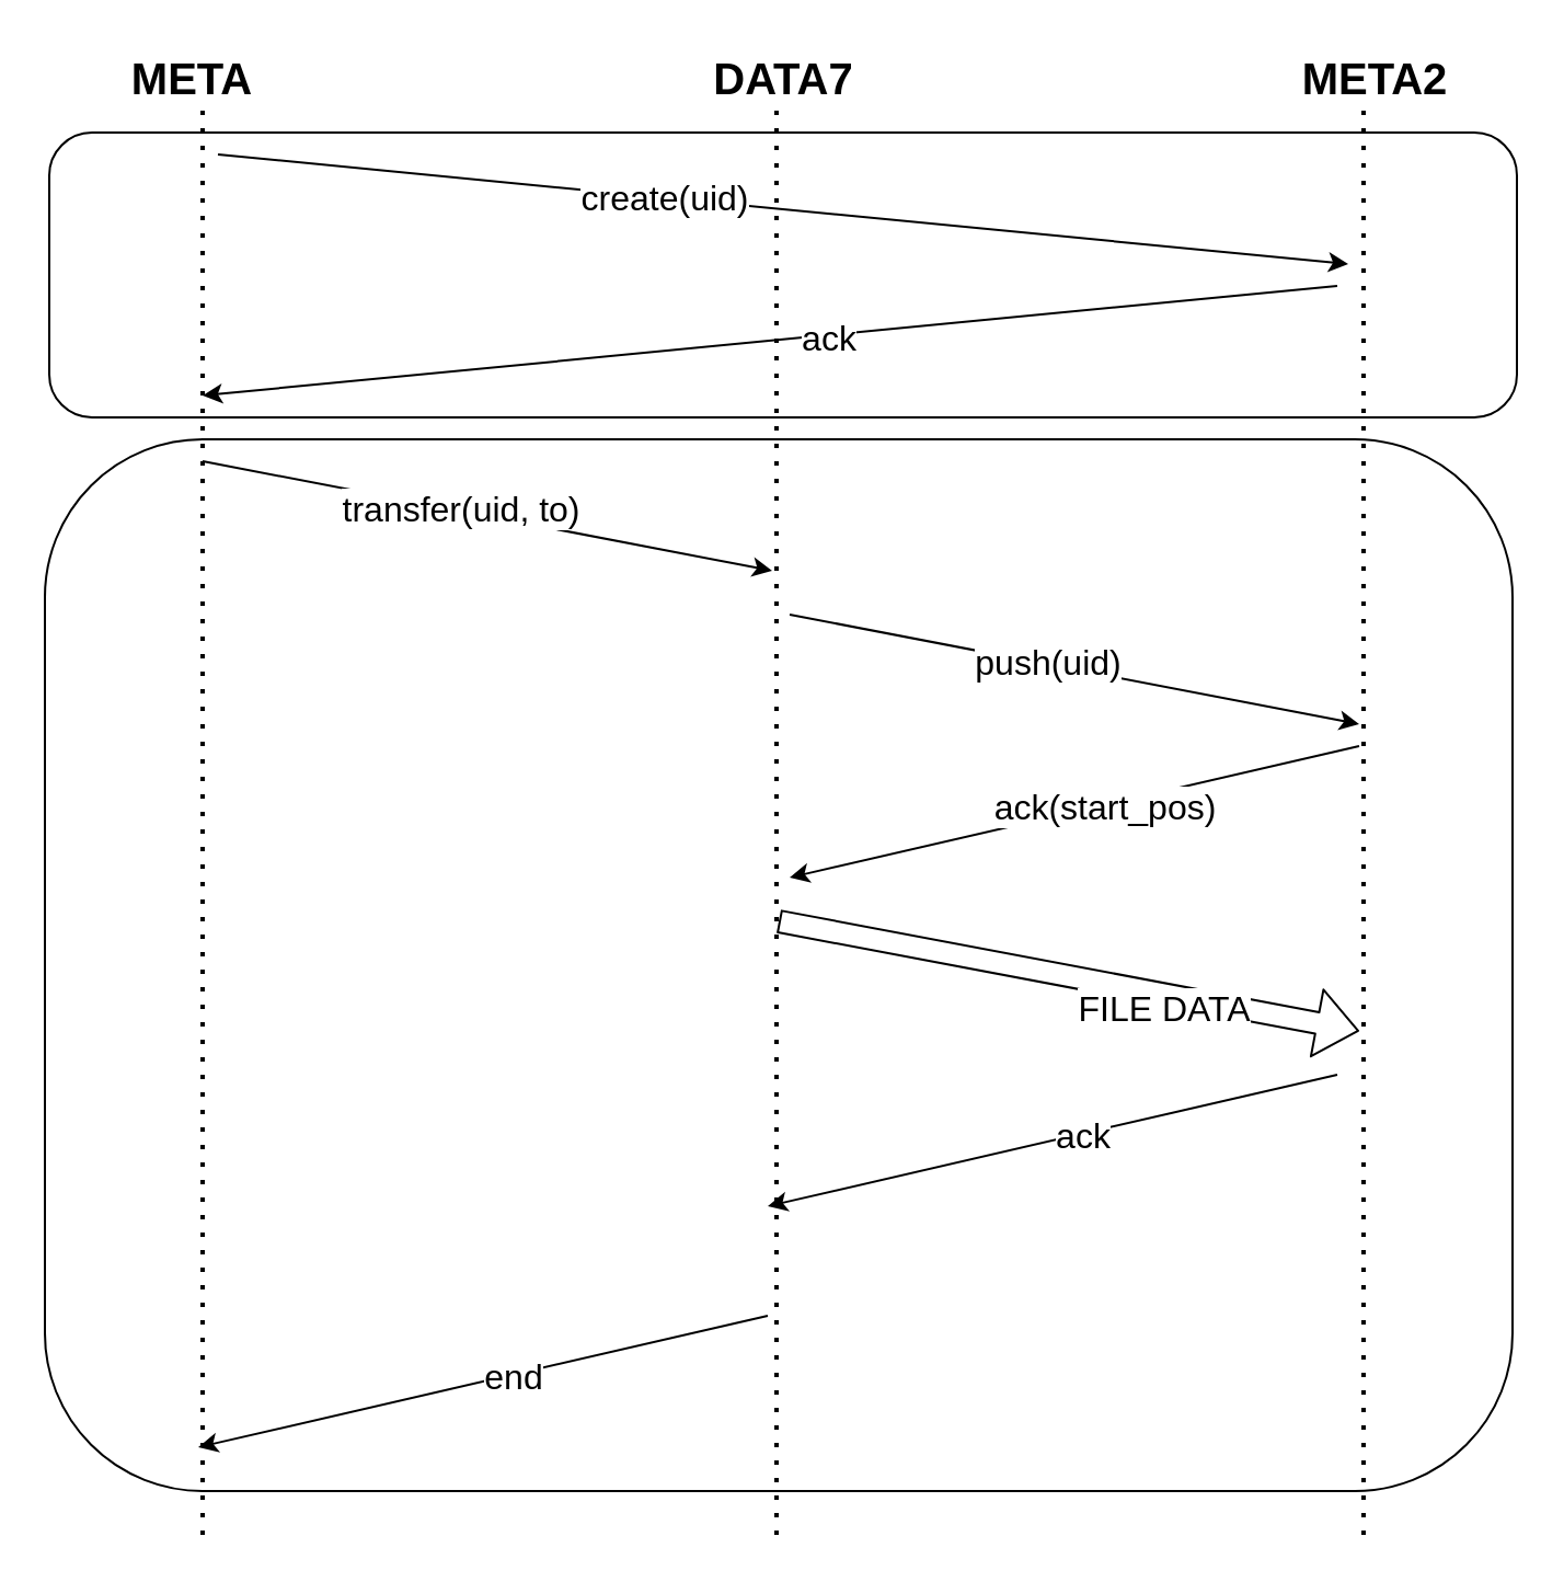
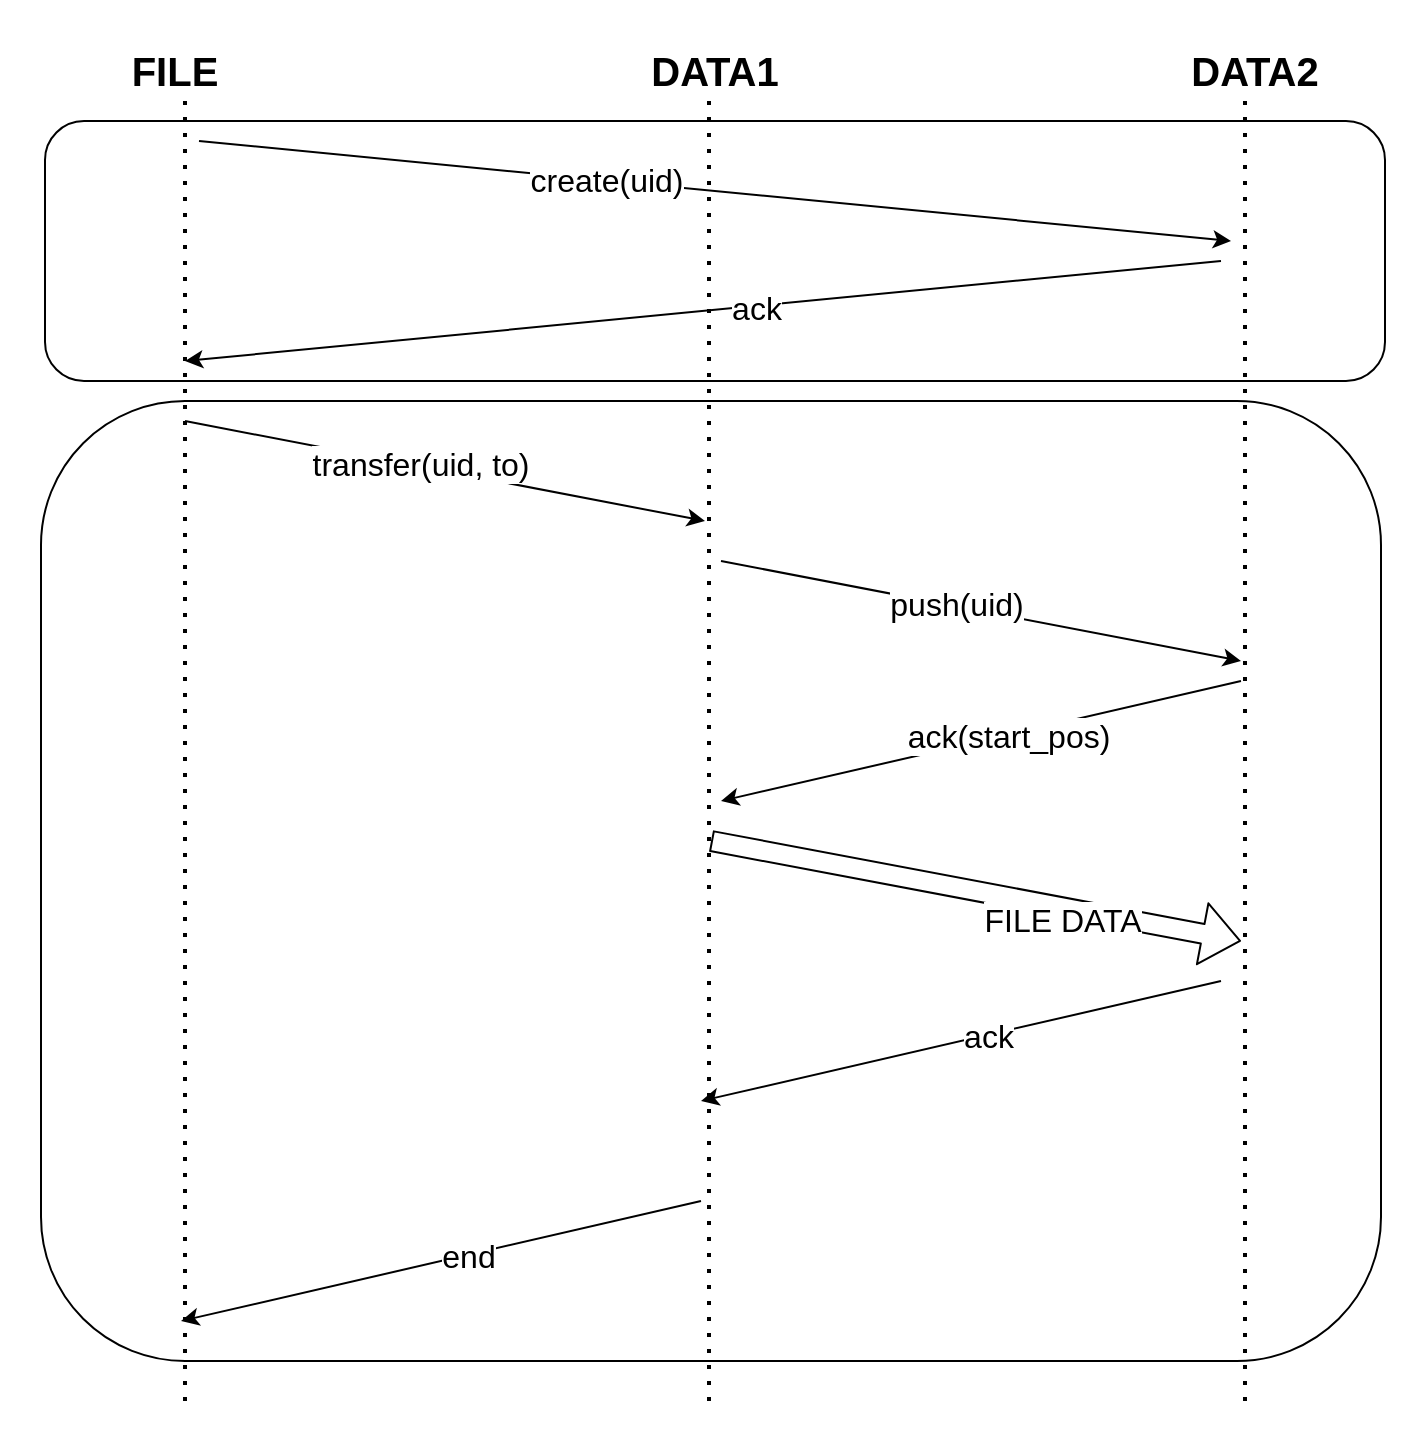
  <mxCell id="0" />
  <mxCell id="1" parent="0" />
  <mxCell id="2" value="" style="rounded=1;whiteSpace=wrap;html=1;" parent="1" vertex="1"><mxGeometry x="20" y="200" width="670" height="480" as="geometry" /></mxCell>
  <mxCell id="3" value="" style="rounded=1;whiteSpace=wrap;html=1;" parent="1" vertex="1"><mxGeometry x="22" y="60" width="670" height="130" as="geometry" /></mxCell>
  <mxCell id="4" value="" style="endArrow=classic;html=1;fontSize=20;" parent="1" edge="1"><mxGeometry width="50" height="50" relative="1" as="geometry"><mxPoint x="99" y="70" as="sourcePoint" /><mxPoint x="615" y="120" as="targetPoint" /></mxGeometry></mxCell>
  <mxCell id="5" value="&lt;div&gt;create(uid)&lt;/div&gt;" style="edgeLabel;html=1;align=center;verticalAlign=middle;resizable=0;points=[];fontSize=16;" parent="4" vertex="1" connectable="0"><mxGeometry x="-0.102" y="1" relative="1" as="geometry"><mxPoint x="-29.01" y="-1.48" as="offset" /></mxGeometry></mxCell>
  <mxCell id="6" value="" style="endArrow=none;dashed=1;html=1;dashPattern=1 3;strokeWidth=2;fontSize=12;" parent="1" edge="1"><mxGeometry width="50" height="50" relative="1" as="geometry"><mxPoint x="354" y="700" as="sourcePoint" /><mxPoint x="354" y="50" as="targetPoint" /></mxGeometry></mxCell>
- <mxCell id="7" value="META" style="text;html=1;align=center;verticalAlign=middle;resizable=0;points=[];autosize=1;fontSize=20;fontStyle=1" parent="1" vertex="1"><mxGeometry x="52" y="20" width="70" height="30" as="geometry" /></mxCell>
- <mxCell id="8" value="DATA7" style="text;html=1;align=center;verticalAlign=middle;resizable=0;points=[];autosize=1;fontSize=20;fontStyle=1" parent="1" vertex="1"><mxGeometry x="317" y="20" width="80" height="30" as="geometry" /></mxCell>
- <mxCell id="9" value="META2" style="text;html=1;align=center;verticalAlign=middle;resizable=0;points=[];autosize=1;fontSize=20;fontStyle=1" parent="1" vertex="1"><mxGeometry x="587" y="20" width="80" height="30" as="geometry" /></mxCell>
+ <mxCell id="7" value="FILE" style="text;html=1;align=center;verticalAlign=middle;resizable=0;points=[];autosize=1;fontSize=20;fontStyle=1" parent="1" vertex="1"><mxGeometry x="52" y="20" width="70" height="30" as="geometry" /></mxCell>
+ <mxCell id="8" value="DATA1" style="text;html=1;align=center;verticalAlign=middle;resizable=0;points=[];autosize=1;fontSize=20;fontStyle=1" parent="1" vertex="1"><mxGeometry x="317" y="20" width="80" height="30" as="geometry" /></mxCell>
+ <mxCell id="9" value="DATA2" style="text;html=1;align=center;verticalAlign=middle;resizable=0;points=[];autosize=1;fontSize=20;fontStyle=1" parent="1" vertex="1"><mxGeometry x="587" y="20" width="80" height="30" as="geometry" /></mxCell>
  <mxCell id="10" value="" style="endArrow=classic;html=1;fontSize=20;" parent="1" edge="1"><mxGeometry width="50" height="50" relative="1" as="geometry"><mxPoint x="92" y="210" as="sourcePoint" /><mxPoint x="352" y="260" as="targetPoint" /></mxGeometry></mxCell>
  <mxCell id="11" value="&lt;div&gt;transfer(uid, to)&lt;/div&gt;" style="edgeLabel;html=1;align=center;verticalAlign=middle;resizable=0;points=[];fontSize=16;" parent="10" vertex="1" connectable="0"><mxGeometry x="-0.102" y="1" relative="1" as="geometry"><mxPoint as="offset" /></mxGeometry></mxCell>
  <mxCell id="12" value="" style="endArrow=none;dashed=1;html=1;dashPattern=1 3;strokeWidth=2;fontSize=12;" parent="1" edge="1"><mxGeometry width="50" height="50" relative="1" as="geometry"><mxPoint x="92" y="700" as="sourcePoint" /><mxPoint x="92" y="50" as="targetPoint" /></mxGeometry></mxCell>
  <mxCell id="13" value="" style="endArrow=none;dashed=1;html=1;dashPattern=1 3;strokeWidth=2;fontSize=12;" parent="1" edge="1"><mxGeometry width="50" height="50" relative="1" as="geometry"><mxPoint x="622" y="700" as="sourcePoint" /><mxPoint x="622" y="50" as="targetPoint" /></mxGeometry></mxCell>
  <mxCell id="14" value="" style="endArrow=classic;html=1;fontSize=20;" parent="1" edge="1"><mxGeometry width="50" height="50" relative="1" as="geometry"><mxPoint x="610" y="130" as="sourcePoint" /><mxPoint x="92" y="180" as="targetPoint" /></mxGeometry></mxCell>
  <mxCell id="15" value="&lt;div&gt;ack&lt;/div&gt;" style="edgeLabel;html=1;align=center;verticalAlign=middle;resizable=0;points=[];fontSize=16;" parent="14" vertex="1" connectable="0"><mxGeometry x="-0.102" y="1" relative="1" as="geometry"><mxPoint as="offset" /></mxGeometry></mxCell>
  <mxCell id="16" value="" style="shape=flexArrow;endArrow=classic;html=1;fontSize=16;" parent="1" edge="1"><mxGeometry width="50" height="50" relative="1" as="geometry"><mxPoint x="355" y="420" as="sourcePoint" /><mxPoint x="620" y="470" as="targetPoint" /></mxGeometry></mxCell>
  <mxCell id="17" value="FILE DATA" style="edgeLabel;html=1;align=center;verticalAlign=middle;resizable=0;points=[];fontSize=16;" parent="16" vertex="1" connectable="0"><mxGeometry x="0.335" y="-6" relative="1" as="geometry"><mxPoint as="offset" /></mxGeometry></mxCell>
  <mxCell id="18" value="" style="endArrow=classic;html=1;fontSize=20;" parent="1" edge="1"><mxGeometry width="50" height="50" relative="1" as="geometry"><mxPoint x="620" y="340" as="sourcePoint" /><mxPoint x="360" y="400" as="targetPoint" /></mxGeometry></mxCell>
  <mxCell id="19" value="ack(start_pos)" style="edgeLabel;html=1;align=center;verticalAlign=middle;resizable=0;points=[];fontSize=16;" parent="18" vertex="1" connectable="0"><mxGeometry x="-0.102" y="1" relative="1" as="geometry"><mxPoint as="offset" /></mxGeometry></mxCell>
  <mxCell id="20" value="" style="endArrow=classic;html=1;fontSize=20;" parent="1" edge="1"><mxGeometry width="50" height="50" relative="1" as="geometry"><mxPoint x="360" y="280" as="sourcePoint" /><mxPoint x="620" y="330" as="targetPoint" /></mxGeometry></mxCell>
  <mxCell id="21" value="&lt;div&gt;push(uid)&lt;/div&gt;" style="edgeLabel;html=1;align=center;verticalAlign=middle;resizable=0;points=[];fontSize=16;" parent="20" vertex="1" connectable="0"><mxGeometry x="-0.102" y="1" relative="1" as="geometry"><mxPoint as="offset" /></mxGeometry></mxCell>
  <mxCell id="22" value="" style="endArrow=classic;html=1;fontSize=20;" parent="1" edge="1"><mxGeometry width="50" height="50" relative="1" as="geometry"><mxPoint x="610" y="490" as="sourcePoint" /><mxPoint x="350" y="550" as="targetPoint" /></mxGeometry></mxCell>
  <mxCell id="23" value="ack" style="edgeLabel;html=1;align=center;verticalAlign=middle;resizable=0;points=[];fontSize=16;" parent="22" vertex="1" connectable="0"><mxGeometry x="-0.102" y="1" relative="1" as="geometry"><mxPoint as="offset" /></mxGeometry></mxCell>
  <mxCell id="24" value="" style="endArrow=classic;html=1;fontSize=20;" parent="1" edge="1"><mxGeometry width="50" height="50" relative="1" as="geometry"><mxPoint x="350" y="600" as="sourcePoint" /><mxPoint x="90" y="660" as="targetPoint" /></mxGeometry></mxCell>
  <mxCell id="25" value="end" style="edgeLabel;html=1;align=center;verticalAlign=middle;resizable=0;points=[];fontSize=16;" parent="24" vertex="1" connectable="0"><mxGeometry x="-0.102" y="1" relative="1" as="geometry"><mxPoint as="offset" /></mxGeometry></mxCell>
